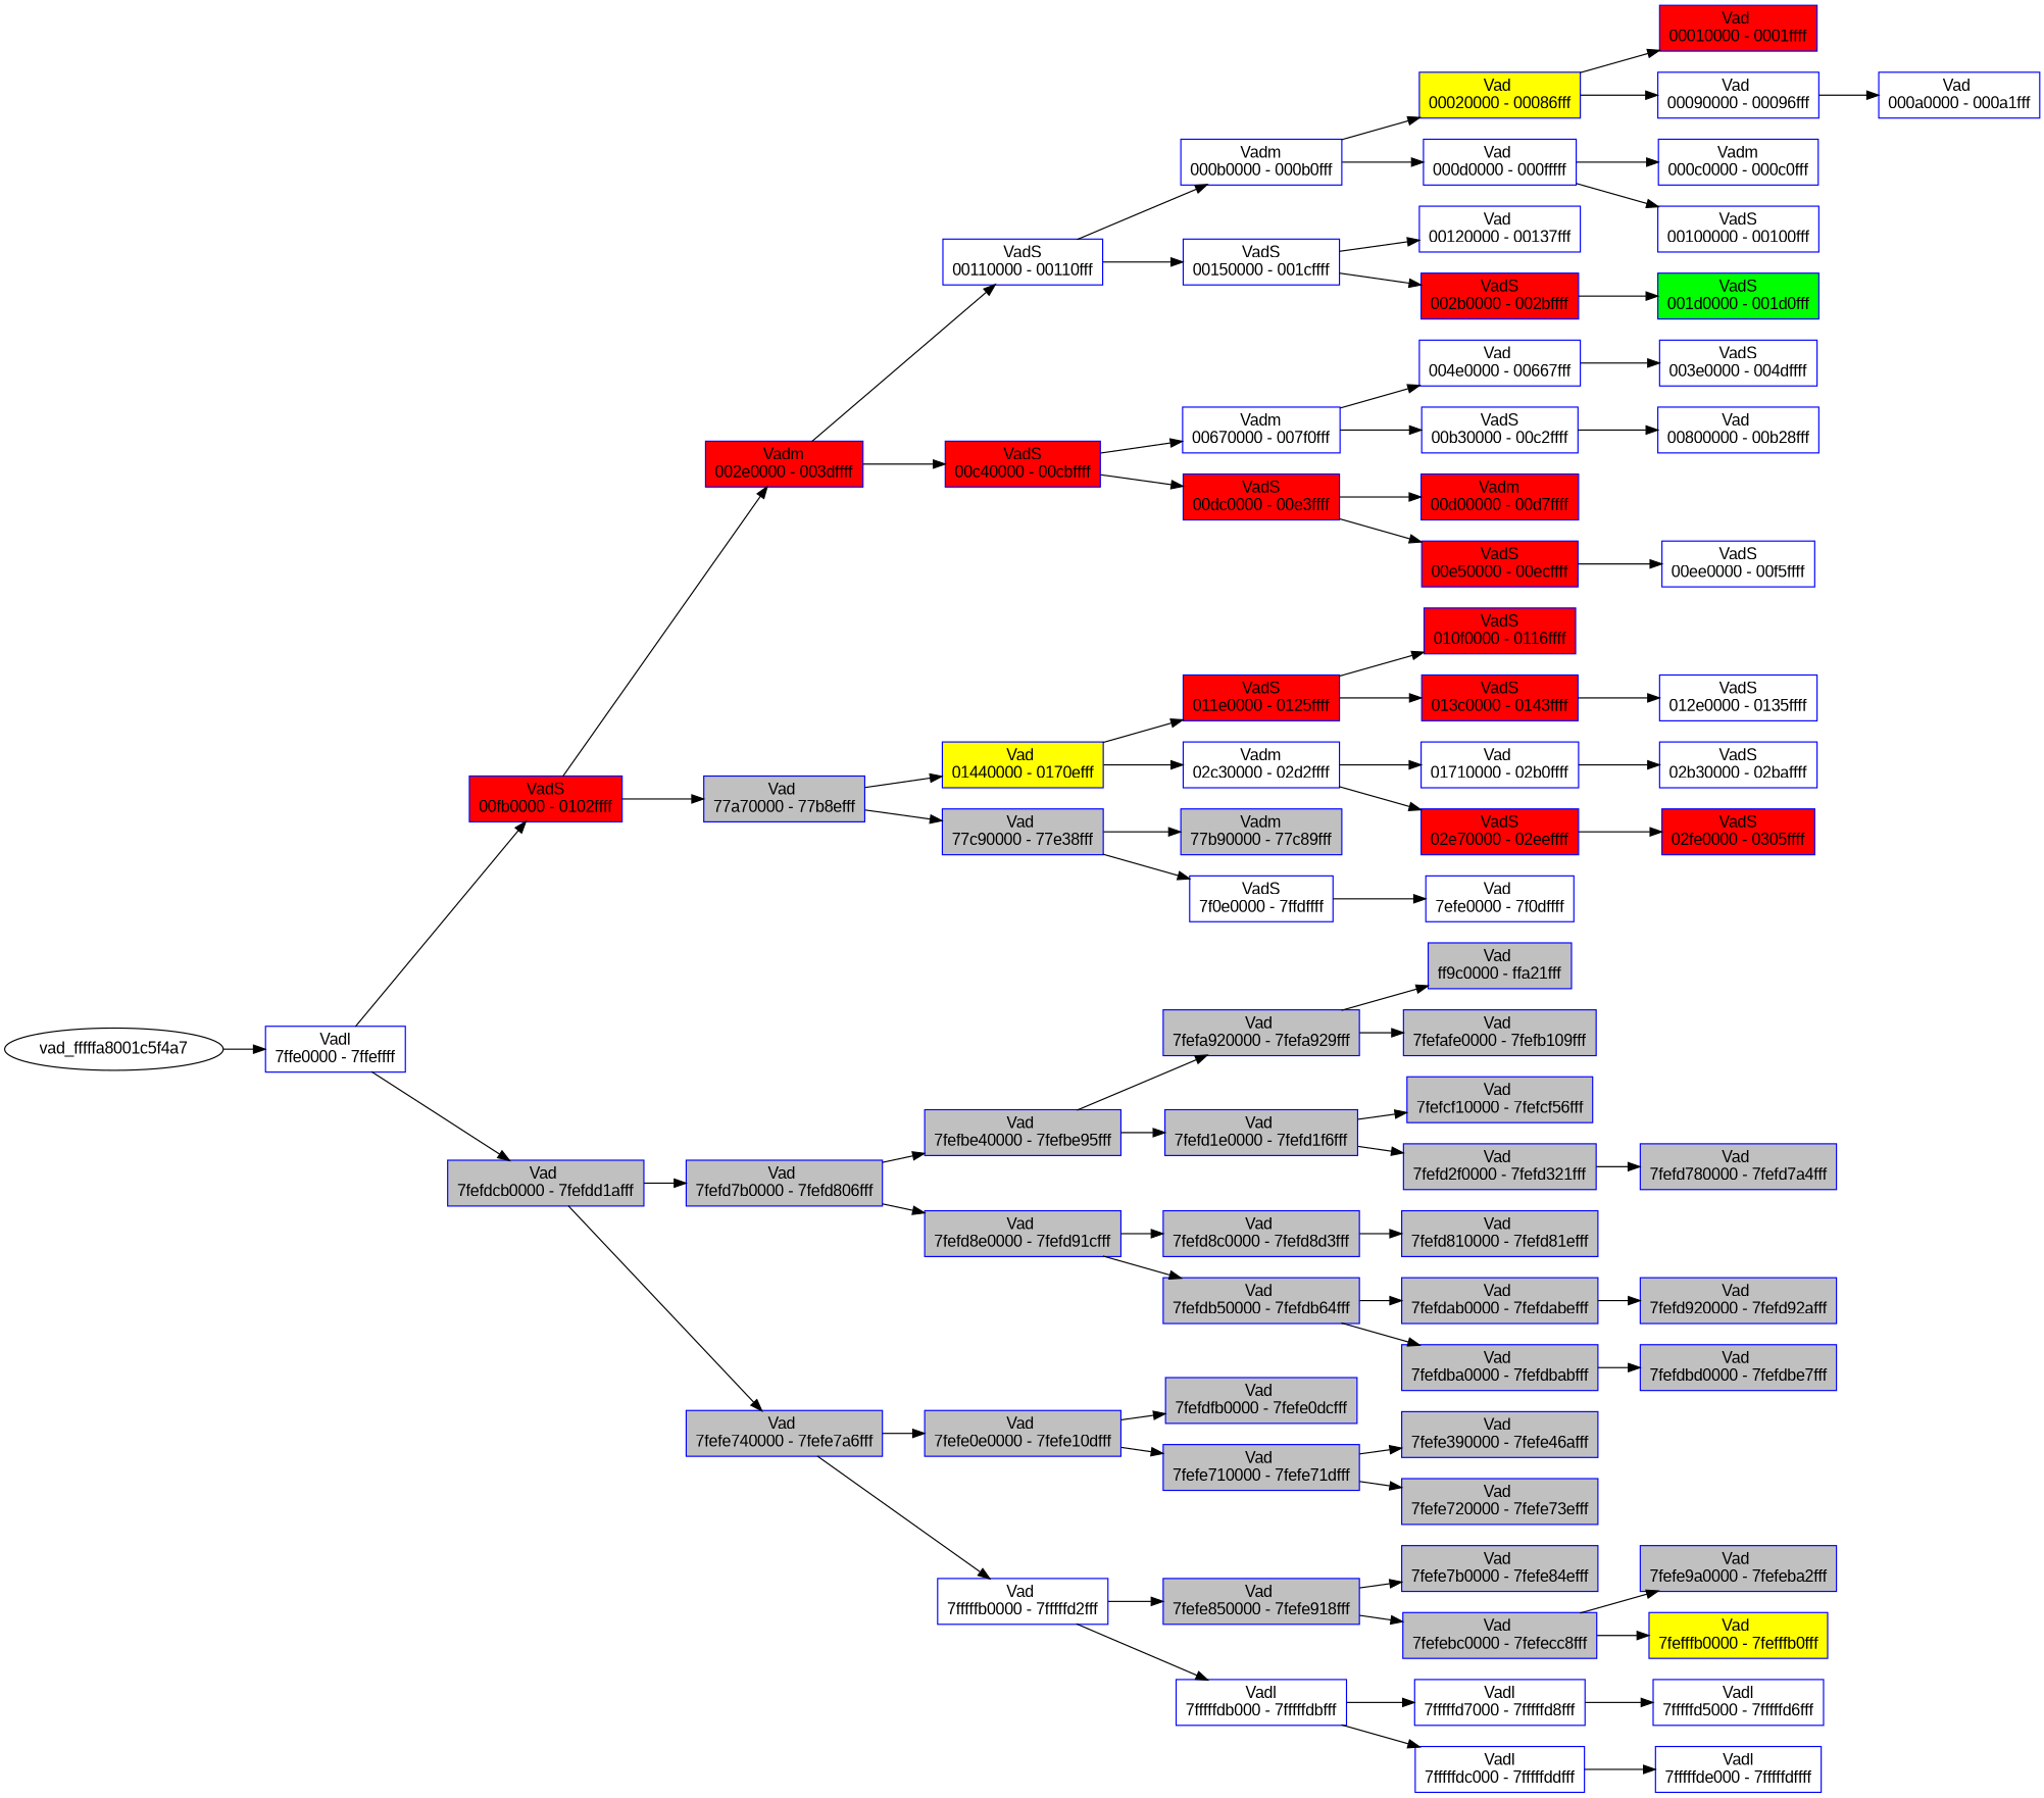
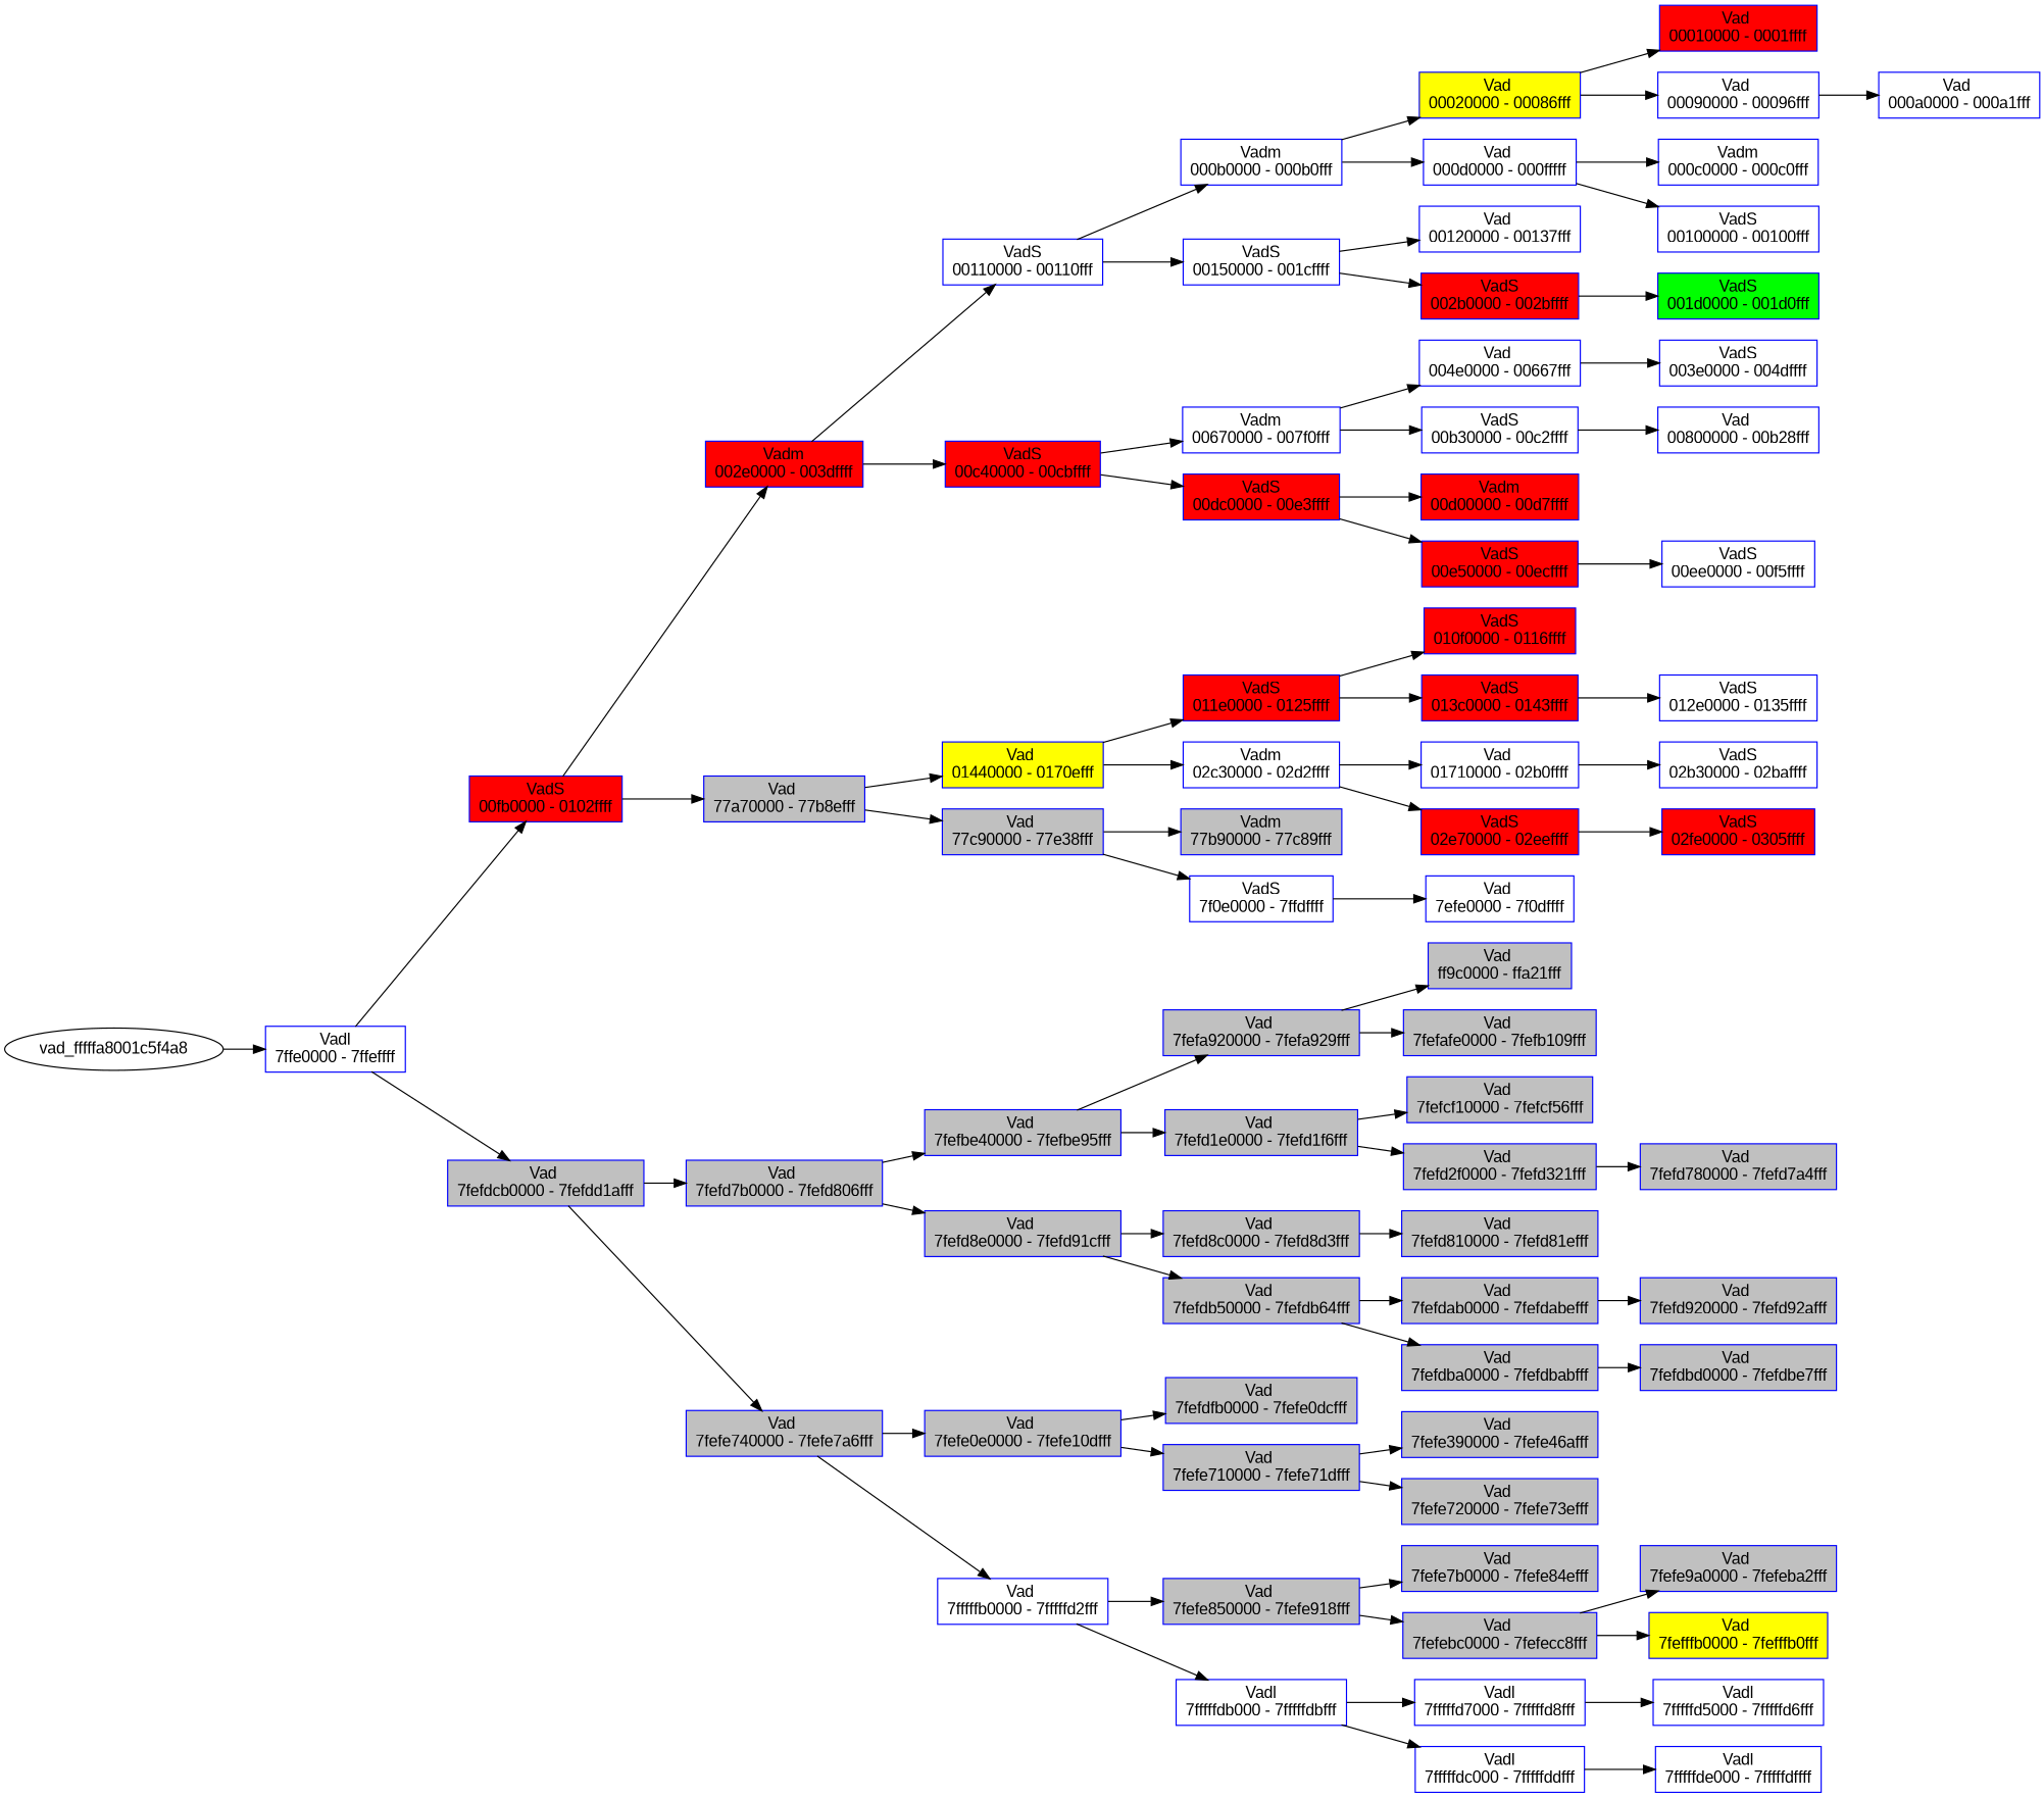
  digraph {
    rankdir=LR
    fontname="Liberation Sans"
    node [color=blue fillcolor=gray shape=record style=filled fontname="Liberation Sans"]
    edge [fontname="Liberation Sans"]
    n1 [fillcolor=white label="{ Vadl\n7ffe0000 - 7ffeffff }"]
-   vad_fffffa8001c5f4a8 [label=vad_fffffa8001c5f4a7 color="" fillcolor="" shape="" style=""]
+   vad_fffffa8001c5f4a8 [color="" fillcolor="" shape="" style=""]
    n3 [fillcolor=red label="{ VadS\n00fb0000 - 0102ffff }"]
    n4 [label="{ Vad \n7fefdcb0000 - 7fefdd1afff }"]
    n5 [fillcolor=red label="{ Vadm\n002e0000 - 003dffff }"]
    n6 [label="{ Vad \n77a70000 - 77b8efff }"]
    n7 [fillcolor=white label="{ VadS\n00110000 - 00110fff }"]
    n8 [fillcolor=red label="{ VadS\n00c40000 - 00cbffff }"]
    n9 [fillcolor=white label="{ Vadm\n000b0000 - 000b0fff }"]
    n10 [fillcolor=white label="{ VadS\n00150000 - 001cffff }"]
    n11 [fillcolor=yellow label="{ Vad \n00020000 - 00086fff }"]
    n12 [fillcolor=white label="{ Vad \n000d0000 - 000fffff }"]
    n13 [fillcolor=red label="{ Vad \n00010000 - 0001ffff }"]
    n14 [fillcolor=white label="{ Vad \n00090000 - 00096fff }"]
    n15 [fillcolor=white label="{ Vad \n000a0000 - 000a1fff }"]
    n16 [fillcolor=white label="{ Vadm\n000c0000 - 000c0fff }"]
    n17 [fillcolor=white label="{ VadS\n00100000 - 00100fff }"]
    n18 [fillcolor=white label="{ Vad \n00120000 - 00137fff }"]
    n19 [fillcolor=red label="{ VadS\n002b0000 - 002bffff }"]
    n20 [fillcolor=green label="{ VadS\n001d0000 - 001d0fff }"]
    n21 [fillcolor=white label="{ Vadm\n00670000 - 007f0fff }"]
    n22 [fillcolor=red label="{ VadS\n00dc0000 - 00e3ffff }"]
    n23 [fillcolor=white label="{ Vad \n004e0000 - 00667fff }"]
    n24 [fillcolor=white label="{ VadS\n00b30000 - 00c2ffff }"]
    n25 [fillcolor=white label="{ VadS\n003e0000 - 004dffff }"]
    n26 [fillcolor=white label="{ Vad \n00800000 - 00b28fff }"]
    n27 [fillcolor=red label="{ Vadm\n00d00000 - 00d7ffff }"]
    n28 [fillcolor=red label="{ VadS\n00e50000 - 00ecffff }"]
    n29 [fillcolor=white label="{ VadS\n00ee0000 - 00f5ffff }"]
    n30 [fillcolor=yellow label="{ Vad \n01440000 - 0170efff }"]
    n31 [label="{ Vad \n77c90000 - 77e38fff }"]
    n32 [fillcolor=red label="{ VadS\n011e0000 - 0125ffff }"]
    n33 [fillcolor=white label="{ Vadm\n02c30000 - 02d2ffff }"]
    n34 [fillcolor=red label="{ VadS\n010f0000 - 0116ffff }"]
    n35 [fillcolor=red label="{ VadS\n013c0000 - 0143ffff }"]
    n36 [fillcolor=white label="{ VadS\n012e0000 - 0135ffff }"]
    n37 [fillcolor=white label="{ Vad \n01710000 - 02b0ffff }"]
    n38 [fillcolor=red label="{ VadS\n02e70000 - 02eeffff }"]
    n39 [fillcolor=white label="{ VadS\n02b30000 - 02baffff }"]
    n40 [fillcolor=red label="{ VadS\n02fe0000 - 0305ffff }"]
    n41 [label="{ Vadm\n77b90000 - 77c89fff }"]
    n42 [fillcolor=white label="{ VadS\n7f0e0000 - 7ffdffff }"]
    n43 [fillcolor=white label="{ Vad \n7efe0000 - 7f0dffff }"]
    n44 [label="{ Vad \n7fefd7b0000 - 7fefd806fff }"]
    n45 [label="{ Vad \n7fefe740000 - 7fefe7a6fff }"]
    n46 [label="{ Vad \n7fefbe40000 - 7fefbe95fff }"]
    n47 [label="{ Vad \n7fefd8e0000 - 7fefd91cfff }"]
    n48 [label="{ Vad \n7fefa920000 - 7fefa929fff }"]
    n49 [label="{ Vad \n7fefd1e0000 - 7fefd1f6fff }"]
    n50 [label="{ Vad \nff9c0000 - ffa21fff }"]
    n51 [label="{ Vad \n7fefafe0000 - 7fefb109fff }"]
    n52 [label="{ Vad \n7fefcf10000 - 7fefcf56fff }"]
    n53 [label="{ Vad \n7fefd2f0000 - 7fefd321fff }"]
    n54 [label="{ Vad \n7fefd780000 - 7fefd7a4fff }"]
    n55 [label="{ Vad \n7fefd8c0000 - 7fefd8d3fff }"]
    n56 [label="{ Vad \n7fefdb50000 - 7fefdb64fff }"]
    n57 [label="{ Vad \n7fefd810000 - 7fefd81efff }"]
    n58 [label="{ Vad \n7fefdab0000 - 7fefdabefff }"]
    n59 [label="{ Vad \n7fefdba0000 - 7fefdbabfff }"]
    n60 [label="{ Vad \n7fefd920000 - 7fefd92afff }"]
    n61 [label="{ Vad \n7fefdbd0000 - 7fefdbe7fff }"]
    n62 [label="{ Vad \n7fefe0e0000 - 7fefe10dfff }"]
    n63 [fillcolor=white label="{ Vad \n7fffffb0000 - 7fffffd2fff }"]
    n64 [label="{ Vad \n7fefdfb0000 - 7fefe0dcfff }"]
    n65 [label="{ Vad \n7fefe710000 - 7fefe71dfff }"]
    n66 [label="{ Vad \n7fefe390000 - 7fefe46afff }"]
    n67 [label="{ Vad \n7fefe720000 - 7fefe73efff }"]
    n68 [label="{ Vad \n7fefe850000 - 7fefe918fff }"]
    n69 [fillcolor=white label="{ Vadl\n7fffffdb000 - 7fffffdbfff }"]
    n70 [label="{ Vad \n7fefe7b0000 - 7fefe84efff }"]
    n71 [label="{ Vad \n7fefebc0000 - 7fefecc8fff }"]
    n72 [label="{ Vad \n7fefe9a0000 - 7fefeba2fff }"]
    n73 [fillcolor=yellow label="{ Vad \n7fefffb0000 - 7fefffb0fff }"]
    n74 [fillcolor=white label="{ Vadl\n7fffffd7000 - 7fffffd8fff }"]
    n75 [fillcolor=white label="{ Vadl\n7fffffdc000 - 7fffffddfff }"]
    n76 [fillcolor=white label="{ Vadl\n7fffffd5000 - 7fffffd6fff }"]
    n77 [fillcolor=white label="{ Vadl\n7fffffde000 - 7fffffdffff }"]
    n1 -> n3
    n1 -> n4
    vad_fffffa8001c5f4a8 -> n1
    n3 -> n5
    n3 -> n6
    n4 -> n44
    n4 -> n45
    n5 -> n7
    n5 -> n8
    n6 -> n30
    n6 -> n31
    n7 -> n9
    n7 -> n10
    n8 -> n21
    n8 -> n22
    n9 -> n11
    n9 -> n12
    n10 -> n18
    n10 -> n19
    n11 -> n13
    n11 -> n14
    n12 -> n16
    n12 -> n17
    n14 -> n15
    n19 -> n20
    n21 -> n23
    n21 -> n24
    n22 -> n27
    n22 -> n28
    n23 -> n25
    n24 -> n26
    n28 -> n29
    n30 -> n32
    n30 -> n33
    n31 -> n41
    n31 -> n42
    n32 -> n34
    n32 -> n35
    n33 -> n37
    n33 -> n38
    n35 -> n36
    n37 -> n39
    n38 -> n40
    n42 -> n43
    n44 -> n46
    n44 -> n47
    n45 -> n62
    n45 -> n63
    n46 -> n48
    n46 -> n49
    n47 -> n55
    n47 -> n56
    n48 -> n50
    n48 -> n51
    n49 -> n52
    n49 -> n53
    n53 -> n54
    n55 -> n57
    n56 -> n58
    n56 -> n59
    n58 -> n60
    n59 -> n61
    n62 -> n64
    n62 -> n65
    n63 -> n68
    n63 -> n69
    n65 -> n66
    n65 -> n67
    n68 -> n70
    n68 -> n71
    n69 -> n74
    n69 -> n75
    n71 -> n72
    n71 -> n73
    n74 -> n76
    n75 -> n77
  }
